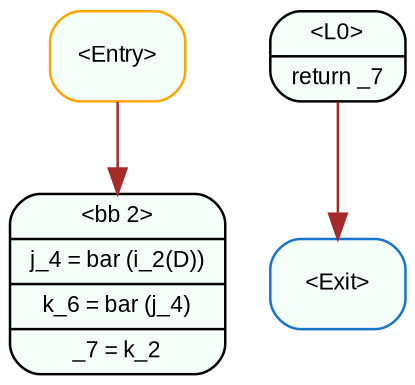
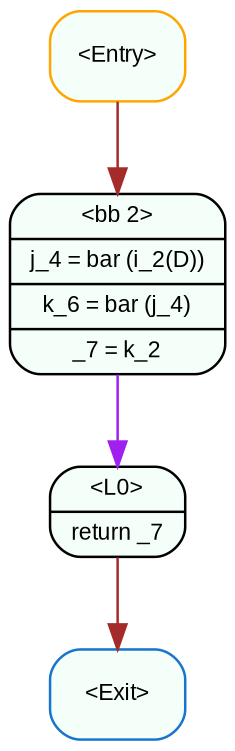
  digraph {
    fontname=Arial
    fontsize=12
    labelloc=top
    node [color=black fillcolor=mintcream fontname=Arial fontsize=9 shape=Mrecord style=filled]
    edge [color=brown fontname=Arial fontsize=10]
    n1 [color=orange label="{ \<Entry\> }"]
    n2 [label="{ \<bb 2\>|j_4 = bar (i_2(D))|k_6 = bar (j_4)|_7 = k_2 }"]
    n3 [label="{ \<L0\>|return _7 }"]
    n4 [color=dodgerblue3 label="{ \<Exit\> }"]
    n1 -> n2
+   n2 -> n3 [color=purple]
    n3 -> n4
  }
